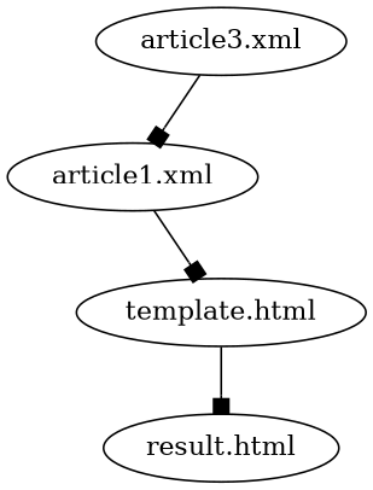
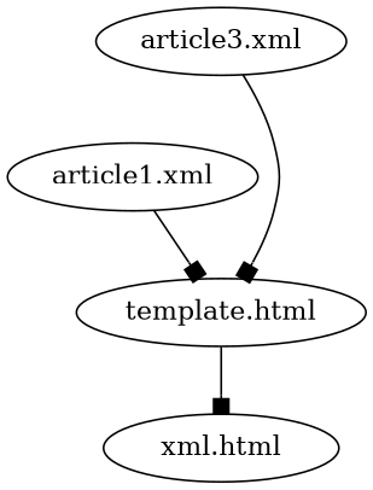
  digraph {
    edge [arrowhead=box]
    n1 [label="article1.xml"]
    n2 [label="template.html"]
-   n3 [label="result.html"]
+   n3 [label="xml.html"]
    n4 [label="article3.xml"]
    n1 -> n2
    n2 -> n3
-   n4 -> n1
+   n4 -> n2
  }
